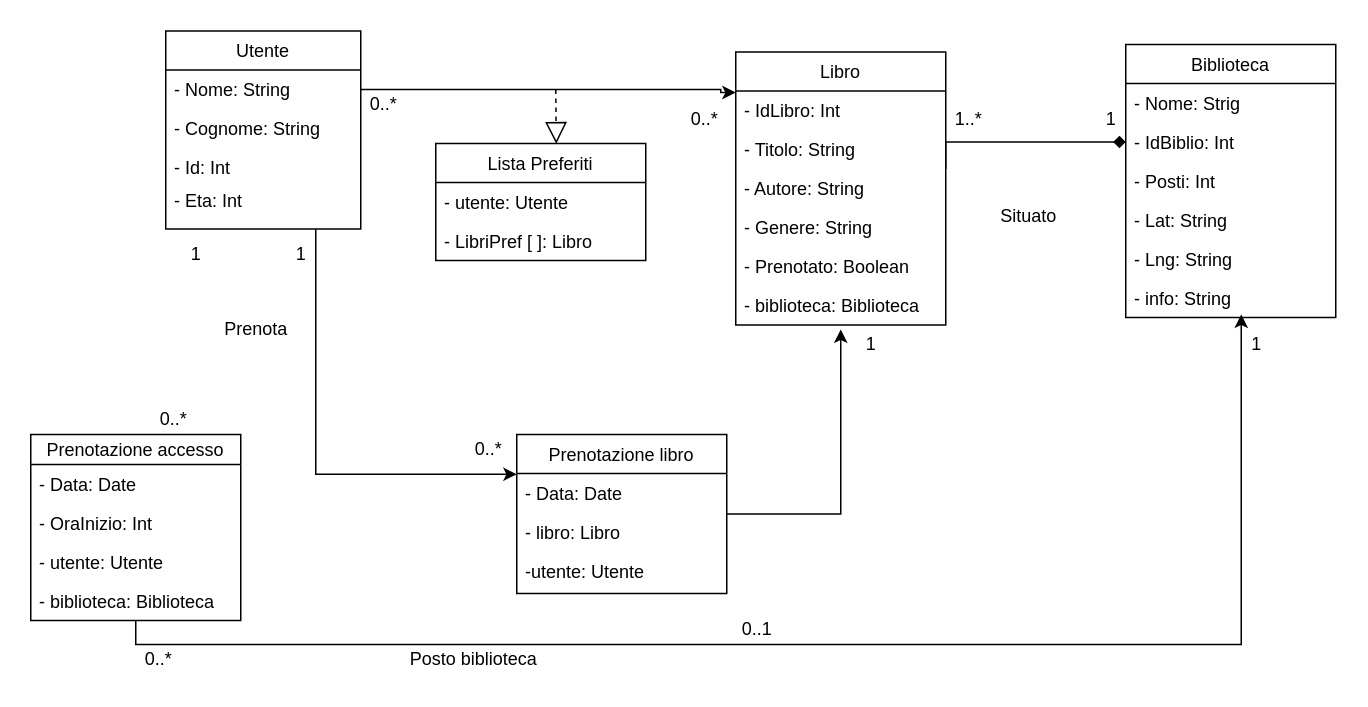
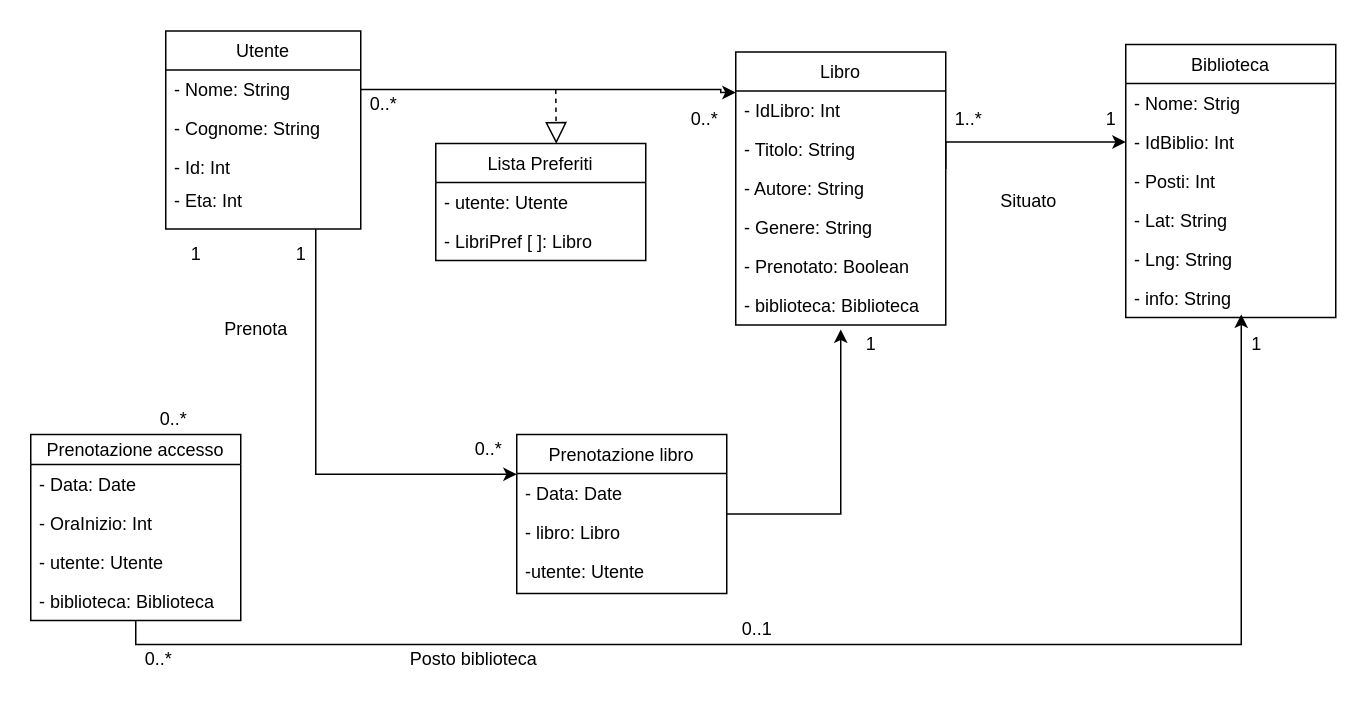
  <mxCell id="0" />
  <mxCell id="1" parent="0" />
  <mxCell id="2" style="edgeStyle=orthogonalEdgeStyle;rounded=0;orthogonalLoop=1;jettySize=auto;html=1;entryX=0;entryY=0.25;entryDx=0;entryDy=0;" parent="1" source="4" target="30" edge="1"><mxGeometry relative="1" as="geometry"><Array as="points"><mxPoint x="210" y="316" /></Array></mxGeometry></mxCell>
  <mxCell id="3" style="edgeStyle=orthogonalEdgeStyle;rounded=0;orthogonalLoop=1;jettySize=auto;html=1;" parent="1" source="4" edge="1"><mxGeometry relative="1" as="geometry"><mxPoint x="490" y="61" as="targetPoint" /><Array as="points"><mxPoint x="480" y="59" /><mxPoint x="480" y="61" /></Array></mxGeometry></mxCell>
  <mxCell id="4" value="Utente" style="swimlane;fontStyle=0;childLayout=stackLayout;horizontal=1;startSize=26;fillColor=none;horizontalStack=0;resizeParent=1;resizeParentMax=0;resizeLast=0;collapsible=1;marginBottom=0;" parent="1" vertex="1"><mxGeometry x="110" y="20" width="130" height="132" as="geometry" /></mxCell>
  <mxCell id="5" value="- Nome: String" style="text;strokeColor=none;fillColor=none;align=left;verticalAlign=top;spacingLeft=4;spacingRight=4;overflow=hidden;rotatable=0;points=[[0,0.5],[1,0.5]];portConstraint=eastwest;" parent="4" vertex="1"><mxGeometry y="26" width="130" height="26" as="geometry" /></mxCell>
  <mxCell id="6" value="- Cognome: String" style="text;strokeColor=none;fillColor=none;align=left;verticalAlign=top;spacingLeft=4;spacingRight=4;overflow=hidden;rotatable=0;points=[[0,0.5],[1,0.5]];portConstraint=eastwest;" parent="4" vertex="1"><mxGeometry y="52" width="130" height="26" as="geometry" /></mxCell>
  <mxCell id="7" value="- Id: Int" style="text;strokeColor=none;fillColor=none;align=left;verticalAlign=top;spacingLeft=4;spacingRight=4;overflow=hidden;rotatable=0;points=[[0,0.5],[1,0.5]];portConstraint=eastwest;" parent="4" vertex="1"><mxGeometry y="78" width="130" height="22" as="geometry" /></mxCell>
  <mxCell id="8" value="- Eta: Int" style="text;strokeColor=none;fillColor=none;align=left;verticalAlign=top;spacingLeft=4;spacingRight=4;overflow=hidden;rotatable=0;points=[[0,0.5],[1,0.5]];portConstraint=eastwest;" parent="4" vertex="1"><mxGeometry y="100" width="130" height="32" as="geometry" /></mxCell>
  <mxCell id="9" value="Libro" style="swimlane;fontStyle=0;childLayout=stackLayout;horizontal=1;startSize=26;fillColor=none;horizontalStack=0;resizeParent=1;resizeParentMax=0;resizeLast=0;collapsible=1;marginBottom=0;" parent="1" vertex="1"><mxGeometry x="490" y="34" width="140" height="182" as="geometry" /></mxCell>
  <mxCell id="10" value="- IdLibro: Int" style="text;strokeColor=none;fillColor=none;align=left;verticalAlign=top;spacingLeft=4;spacingRight=4;overflow=hidden;rotatable=0;points=[[0,0.5],[1,0.5]];portConstraint=eastwest;" parent="9" vertex="1"><mxGeometry y="26" width="140" height="26" as="geometry" /></mxCell>
  <mxCell id="11" value="- Titolo: String" style="text;strokeColor=none;fillColor=none;align=left;verticalAlign=top;spacingLeft=4;spacingRight=4;overflow=hidden;rotatable=0;points=[[0,0.5],[1,0.5]];portConstraint=eastwest;" parent="9" vertex="1"><mxGeometry y="52" width="140" height="26" as="geometry" /></mxCell>
  <mxCell id="12" value="- Autore: String" style="text;strokeColor=none;fillColor=none;align=left;verticalAlign=top;spacingLeft=4;spacingRight=4;overflow=hidden;rotatable=0;points=[[0,0.5],[1,0.5]];portConstraint=eastwest;" parent="9" vertex="1"><mxGeometry y="78" width="140" height="26" as="geometry" /></mxCell>
  <mxCell id="13" value="- Genere: String " style="text;strokeColor=none;fillColor=none;align=left;verticalAlign=top;spacingLeft=4;spacingRight=4;overflow=hidden;rotatable=0;points=[[0,0.5],[1,0.5]];portConstraint=eastwest;" parent="9" vertex="1"><mxGeometry y="104" width="140" height="26" as="geometry" /></mxCell>
  <mxCell id="14" value="- Prenotato: Boolean" style="text;strokeColor=none;fillColor=none;align=left;verticalAlign=top;spacingLeft=4;spacingRight=4;overflow=hidden;rotatable=0;points=[[0,0.5],[1,0.5]];portConstraint=eastwest;" parent="9" vertex="1"><mxGeometry y="130" width="140" height="26" as="geometry" /></mxCell>
  <mxCell id="15" value="- biblioteca: Biblioteca" style="text;strokeColor=none;fillColor=none;align=left;verticalAlign=top;spacingLeft=4;spacingRight=4;overflow=hidden;rotatable=0;points=[[0,0.5],[1,0.5]];portConstraint=eastwest;" parent="9" vertex="1"><mxGeometry y="156" width="140" height="26" as="geometry" /></mxCell>
  <mxCell id="16" value="Biblioteca" style="swimlane;fontStyle=0;childLayout=stackLayout;horizontal=1;startSize=26;fillColor=none;horizontalStack=0;resizeParent=1;resizeParentMax=0;resizeLast=0;collapsible=1;marginBottom=0;" parent="1" vertex="1"><mxGeometry x="750" y="29" width="140" height="182" as="geometry" /></mxCell>
  <mxCell id="17" value="- Nome: Strig" style="text;strokeColor=none;fillColor=none;align=left;verticalAlign=top;spacingLeft=4;spacingRight=4;overflow=hidden;rotatable=0;points=[[0,0.5],[1,0.5]];portConstraint=eastwest;" parent="16" vertex="1"><mxGeometry y="26" width="140" height="26" as="geometry" /></mxCell>
  <mxCell id="18" value="- IdBiblio: Int" style="text;strokeColor=none;fillColor=none;align=left;verticalAlign=top;spacingLeft=4;spacingRight=4;overflow=hidden;rotatable=0;points=[[0,0.5],[1,0.5]];portConstraint=eastwest;" parent="16" vertex="1"><mxGeometry y="52" width="140" height="26" as="geometry" /></mxCell>
  <mxCell id="19" value="- Posti: Int" style="text;strokeColor=none;fillColor=none;align=left;verticalAlign=top;spacingLeft=4;spacingRight=4;overflow=hidden;rotatable=0;points=[[0,0.5],[1,0.5]];portConstraint=eastwest;" parent="16" vertex="1"><mxGeometry y="78" width="140" height="26" as="geometry" /></mxCell>
  <mxCell id="20" value="- Lat: String" style="text;strokeColor=none;fillColor=none;align=left;verticalAlign=top;spacingLeft=4;spacingRight=4;overflow=hidden;rotatable=0;points=[[0,0.5],[1,0.5]];portConstraint=eastwest;" parent="16" vertex="1"><mxGeometry y="104" width="140" height="26" as="geometry" /></mxCell>
  <mxCell id="21" value="- Lng: String" style="text;strokeColor=none;fillColor=none;align=left;verticalAlign=top;spacingLeft=4;spacingRight=4;overflow=hidden;rotatable=0;points=[[0,0.5],[1,0.5]];portConstraint=eastwest;" parent="16" vertex="1"><mxGeometry y="130" width="140" height="26" as="geometry" /></mxCell>
  <mxCell id="22" value="- info: String" style="text;strokeColor=none;fillColor=none;align=left;verticalAlign=top;spacingLeft=4;spacingRight=4;overflow=hidden;rotatable=0;points=[[0,0.5],[1,0.5]];portConstraint=eastwest;" parent="16" vertex="1"><mxGeometry y="156" width="140" height="26" as="geometry" /></mxCell>
  <mxCell id="23" style="edgeStyle=orthogonalEdgeStyle;rounded=0;orthogonalLoop=1;jettySize=auto;html=1;" parent="1" source="24" edge="1"><mxGeometry relative="1" as="geometry"><mxPoint x="827" y="209" as="targetPoint" /><Array as="points"><mxPoint x="90" y="429" /><mxPoint x="827" y="429" /></Array></mxGeometry></mxCell>
  <mxCell id="24" value="Prenotazione accesso" style="swimlane;fontStyle=0;childLayout=stackLayout;horizontal=1;startSize=20;fillColor=none;horizontalStack=0;resizeParent=1;resizeParentMax=0;resizeLast=0;collapsible=1;marginBottom=0;" parent="1" vertex="1"><mxGeometry x="20" y="289" width="140" height="124" as="geometry" /></mxCell>
  <mxCell id="25" value="- Data: Date" style="text;strokeColor=none;fillColor=none;align=left;verticalAlign=top;spacingLeft=4;spacingRight=4;overflow=hidden;rotatable=0;points=[[0,0.5],[1,0.5]];portConstraint=eastwest;" parent="24" vertex="1"><mxGeometry y="20" width="140" height="26" as="geometry" /></mxCell>
  <mxCell id="26" value="- OraInizio: Int" style="text;strokeColor=none;fillColor=none;align=left;verticalAlign=top;spacingLeft=4;spacingRight=4;overflow=hidden;rotatable=0;points=[[0,0.5],[1,0.5]];portConstraint=eastwest;" parent="24" vertex="1"><mxGeometry y="46" width="140" height="26" as="geometry" /></mxCell>
  <mxCell id="27" value="- utente: Utente" style="text;strokeColor=none;fillColor=none;align=left;verticalAlign=top;spacingLeft=4;spacingRight=4;overflow=hidden;rotatable=0;points=[[0,0.5],[1,0.5]];portConstraint=eastwest;" parent="24" vertex="1"><mxGeometry y="72" width="140" height="26" as="geometry" /></mxCell>
  <mxCell id="28" value="- biblioteca: Biblioteca" style="text;strokeColor=none;fillColor=none;align=left;verticalAlign=top;spacingLeft=4;spacingRight=4;overflow=hidden;rotatable=0;points=[[0,0.5],[1,0.5]];portConstraint=eastwest;" parent="24" vertex="1"><mxGeometry y="98" width="140" height="26" as="geometry" /></mxCell>
  <mxCell id="29" style="edgeStyle=orthogonalEdgeStyle;rounded=0;orthogonalLoop=1;jettySize=auto;html=1;" parent="1" source="30" edge="1"><mxGeometry relative="1" as="geometry"><mxPoint x="560" y="219" as="targetPoint" /><Array as="points"><mxPoint x="560" y="342" /></Array></mxGeometry></mxCell>
  <mxCell id="30" value="Prenotazione libro" style="swimlane;fontStyle=0;childLayout=stackLayout;horizontal=1;startSize=26;fillColor=none;horizontalStack=0;resizeParent=1;resizeParentMax=0;resizeLast=0;collapsible=1;marginBottom=0;" parent="1" vertex="1"><mxGeometry x="344" y="289" width="140" height="106" as="geometry" /></mxCell>
  <mxCell id="31" value="- Data: Date" style="text;strokeColor=none;fillColor=none;align=left;verticalAlign=top;spacingLeft=4;spacingRight=4;overflow=hidden;rotatable=0;points=[[0,0.5],[1,0.5]];portConstraint=eastwest;" parent="30" vertex="1"><mxGeometry y="26" width="140" height="26" as="geometry" /></mxCell>
  <mxCell id="32" value="- libro: Libro" style="text;strokeColor=none;fillColor=none;align=left;verticalAlign=top;spacingLeft=4;spacingRight=4;overflow=hidden;rotatable=0;points=[[0,0.5],[1,0.5]];portConstraint=eastwest;" parent="30" vertex="1"><mxGeometry y="52" width="140" height="26" as="geometry" /></mxCell>
  <mxCell id="33" value="-utente: Utente" style="text;strokeColor=none;fillColor=none;align=left;verticalAlign=top;spacingLeft=4;spacingRight=4;overflow=hidden;rotatable=0;points=[[0,0.5],[1,0.5]];portConstraint=eastwest;" parent="30" vertex="1"><mxGeometry y="78" width="140" height="28" as="geometry" /></mxCell>
- <mxCell id="34" style="edgeStyle=orthogonalEdgeStyle;rounded=0;orthogonalLoop=1;jettySize=auto;html=1;entryX=0;entryY=0.5;entryDx=0;entryDy=0;endArrow=diamond;" parent="1" source="12" target="18" edge="1"><mxGeometry relative="1" as="geometry"><Array as="points"><mxPoint x="630" y="94" /></Array></mxGeometry></mxCell>
+ <mxCell id="34" style="edgeStyle=orthogonalEdgeStyle;rounded=0;orthogonalLoop=1;jettySize=auto;html=1;entryX=0;entryY=0.5;entryDx=0;entryDy=0;" parent="1" source="12" target="18" edge="1"><mxGeometry relative="1" as="geometry"><Array as="points"><mxPoint x="630" y="94" /></Array></mxGeometry></mxCell>
  <mxCell id="35" value="Prenota" style="text;html=1;align=center;verticalAlign=middle;resizable=0;points=[];autosize=1;" parent="1" vertex="1"><mxGeometry x="140" y="209" width="60" height="20" as="geometry" /></mxCell>
  <mxCell id="36" value="Posto biblioteca" style="text;html=1;align=center;verticalAlign=middle;resizable=0;points=[];autosize=1;" parent="1" vertex="1"><mxGeometry x="265" y="429" width="100" height="20" as="geometry" /></mxCell>
- <mxCell id="37" value="Situato" style="text;html=1;align=center;verticalAlign=middle;resizable=0;points=[];autosize=1;" parent="1" vertex="1"><mxGeometry x="660" y="134" width="50" height="20" as="geometry" /></mxCell>
+ <mxCell id="37" value="Situato" style="text;html=1;align=center;verticalAlign=middle;resizable=0;points=[];autosize=1;" parent="1" vertex="1"><mxGeometry x="660" y="124" width="50" height="20" as="geometry" /></mxCell>
  <mxCell id="38" value="0..*" style="text;html=1;align=center;verticalAlign=middle;resizable=0;points=[];autosize=1;" parent="1" vertex="1"><mxGeometry x="100" y="269" width="30" height="20" as="geometry" /></mxCell>
  <mxCell id="39" value="1" style="text;html=1;align=center;verticalAlign=middle;resizable=0;points=[];autosize=1;" parent="1" vertex="1"><mxGeometry x="190" y="159" width="20" height="20" as="geometry" /></mxCell>
  <mxCell id="40" value="0..*" style="text;html=1;align=center;verticalAlign=middle;resizable=0;points=[];autosize=1;" parent="1" vertex="1"><mxGeometry x="310" y="289" width="30" height="20" as="geometry" /></mxCell>
  <mxCell id="41" value="1" style="text;html=1;align=center;verticalAlign=middle;resizable=0;points=[];autosize=1;" parent="1" vertex="1"><mxGeometry x="827" y="219" width="20" height="20" as="geometry" /></mxCell>
  <mxCell id="42" value="0..*" style="text;html=1;align=center;verticalAlign=middle;resizable=0;points=[];autosize=1;" parent="1" vertex="1"><mxGeometry x="90" y="429" width="30" height="20" as="geometry" /></mxCell>
  <mxCell id="43" value="0..1" style="text;html=1;align=center;verticalAlign=middle;resizable=0;points=[];autosize=1;" parent="1" vertex="1"><mxGeometry x="484" y="409" width="40" height="20" as="geometry" /></mxCell>
  <mxCell id="44" value="1" style="text;html=1;align=center;verticalAlign=middle;resizable=0;points=[];autosize=1;" parent="1" vertex="1"><mxGeometry x="730" y="69" width="20" height="20" as="geometry" /></mxCell>
  <mxCell id="45" value="1..*" style="text;html=1;align=center;verticalAlign=middle;resizable=0;points=[];autosize=1;" parent="1" vertex="1"><mxGeometry x="630" y="69" width="30" height="20" as="geometry" /></mxCell>
  <mxCell id="46" value="1" style="text;html=1;align=center;verticalAlign=middle;resizable=0;points=[];autosize=1;" parent="1" vertex="1"><mxGeometry x="570" y="219" width="20" height="20" as="geometry" /></mxCell>
  <mxCell id="47" value="1" style="text;html=1;align=center;verticalAlign=middle;resizable=0;points=[];autosize=1;" parent="1" vertex="1"><mxGeometry x="120" y="159" width="20" height="20" as="geometry" /></mxCell>
  <mxCell id="48" value="0..*" style="text;html=1;align=center;verticalAlign=middle;resizable=0;points=[];autosize=1;" parent="1" vertex="1"><mxGeometry x="240" y="59" width="30" height="20" as="geometry" /></mxCell>
  <mxCell id="49" value="0..*" style="text;html=1;align=center;verticalAlign=middle;resizable=0;points=[];autosize=1;" parent="1" vertex="1"><mxGeometry x="454" y="69" width="30" height="20" as="geometry" /></mxCell>
  <mxCell id="50" value="Lista Preferiti" style="swimlane;fontStyle=0;childLayout=stackLayout;horizontal=1;startSize=26;fillColor=none;horizontalStack=0;resizeParent=1;resizeParentMax=0;resizeLast=0;collapsible=1;marginBottom=0;" parent="1" vertex="1"><mxGeometry x="290" y="95" width="140" height="78" as="geometry" /></mxCell>
  <mxCell id="51" value="- utente: Utente" style="text;strokeColor=none;fillColor=none;align=left;verticalAlign=top;spacingLeft=4;spacingRight=4;overflow=hidden;rotatable=0;points=[[0,0.5],[1,0.5]];portConstraint=eastwest;" parent="50" vertex="1"><mxGeometry y="26" width="140" height="26" as="geometry" /></mxCell>
  <mxCell id="52" value="- LibriPref [ ]: Libro" style="text;strokeColor=none;fillColor=none;align=left;verticalAlign=top;spacingLeft=4;spacingRight=4;overflow=hidden;rotatable=0;points=[[0,0.5],[1,0.5]];portConstraint=eastwest;" parent="50" vertex="1"><mxGeometry y="52" width="140" height="26" as="geometry" /></mxCell>
  <mxCell id="53" value="" style="endArrow=block;dashed=1;endFill=0;endSize=12;html=1;entryX=0.574;entryY=0.003;entryDx=0;entryDy=0;entryPerimeter=0;" parent="1" target="50" edge="1"><mxGeometry width="160" relative="1" as="geometry"><mxPoint x="370" y="59" as="sourcePoint" /><mxPoint x="490" y="259" as="targetPoint" /></mxGeometry></mxCell>
